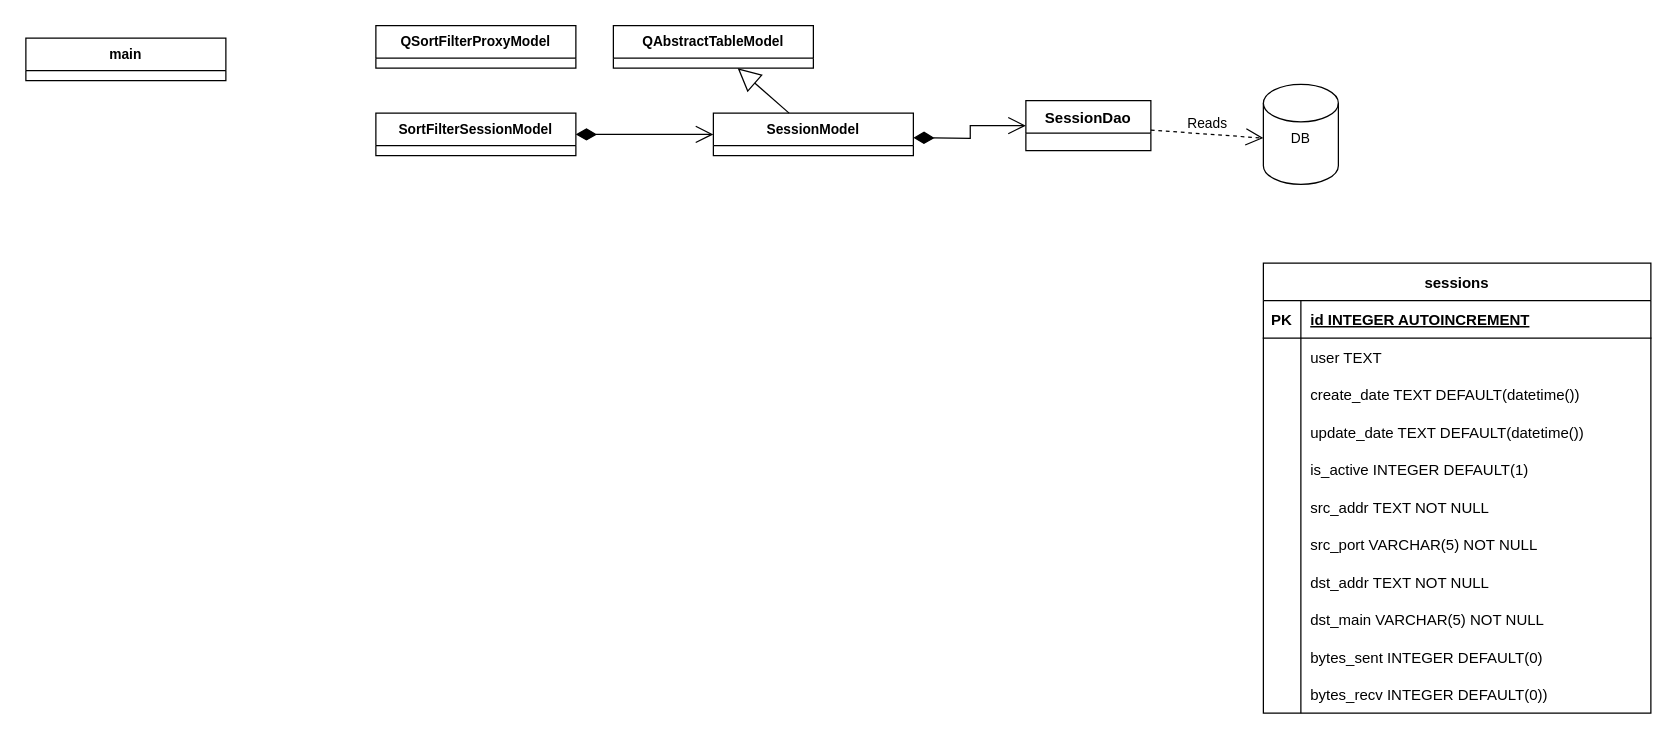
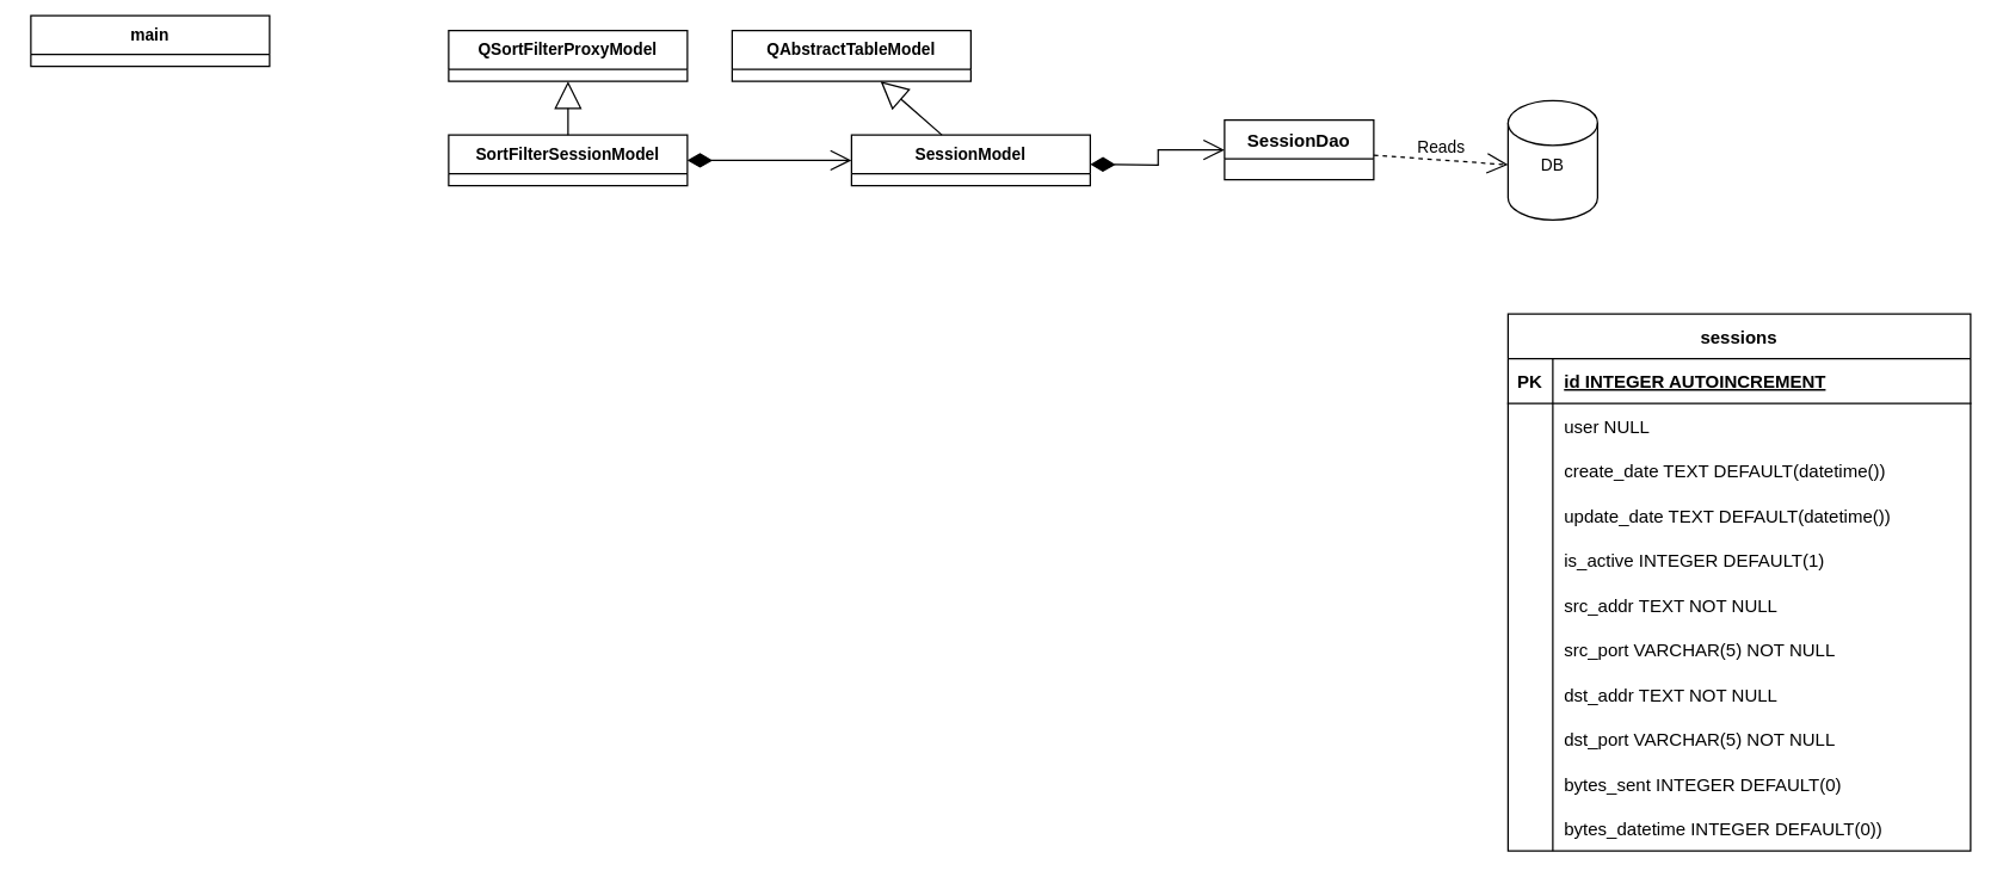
  <mxCell id="0" />
  <mxCell id="1" parent="0" />
  <mxCell id="2" value="sessions" style="shape=table;startSize=30;container=1;collapsible=1;childLayout=tableLayout;fixedRows=1;rowLines=0;fontStyle=1;align=center;resizeLast=1;" parent="1" vertex="1"><mxGeometry x="1010" y="210" width="310" height="360" as="geometry" /></mxCell>
  <mxCell id="3" value="" style="shape=tableRow;horizontal=0;startSize=0;swimlaneHead=0;swimlaneBody=0;fillColor=none;collapsible=0;dropTarget=0;points=[[0,0.5],[1,0.5]];portConstraint=eastwest;top=0;left=0;right=0;bottom=1;" parent="2" vertex="1"><mxGeometry y="30" width="310" height="30" as="geometry" /></mxCell>
  <mxCell id="4" value="PK" style="shape=partialRectangle;connectable=0;fillColor=none;top=0;left=0;bottom=0;right=0;fontStyle=1;overflow=hidden;" parent="3" vertex="1"><mxGeometry width="30" height="30" as="geometry"><mxRectangle width="30" height="30" as="alternateBounds" /></mxGeometry></mxCell>
  <mxCell id="5" value="id INTEGER AUTOINCREMENT" style="shape=partialRectangle;connectable=0;fillColor=none;top=0;left=0;bottom=0;right=0;align=left;spacingLeft=6;fontStyle=5;overflow=hidden;" parent="3" vertex="1"><mxGeometry x="30" width="280" height="30" as="geometry"><mxRectangle width="280" height="30" as="alternateBounds" /></mxGeometry></mxCell>
  <mxCell id="6" value="" style="shape=tableRow;horizontal=0;startSize=0;swimlaneHead=0;swimlaneBody=0;fillColor=none;collapsible=0;dropTarget=0;points=[[0,0.5],[1,0.5]];portConstraint=eastwest;top=0;left=0;right=0;bottom=0;" parent="2" vertex="1"><mxGeometry y="60" width="310" height="30" as="geometry" /></mxCell>
  <mxCell id="7" value="" style="shape=partialRectangle;connectable=0;fillColor=none;top=0;left=0;bottom=0;right=0;editable=1;overflow=hidden;" parent="6" vertex="1"><mxGeometry width="30" height="30" as="geometry"><mxRectangle width="30" height="30" as="alternateBounds" /></mxGeometry></mxCell>
- <mxCell id="8" value="user TEXT" style="shape=partialRectangle;connectable=0;fillColor=none;top=0;left=0;bottom=0;right=0;align=left;spacingLeft=6;overflow=hidden;" parent="6" vertex="1"><mxGeometry x="30" width="280" height="30" as="geometry"><mxRectangle width="280" height="30" as="alternateBounds" /></mxGeometry></mxCell>
+ <mxCell id="8" value="user NULL" style="shape=partialRectangle;connectable=0;fillColor=none;top=0;left=0;bottom=0;right=0;align=left;spacingLeft=6;overflow=hidden;" parent="6" vertex="1"><mxGeometry x="30" width="280" height="30" as="geometry"><mxRectangle width="280" height="30" as="alternateBounds" /></mxGeometry></mxCell>
  <mxCell id="9" value="" style="shape=tableRow;horizontal=0;startSize=0;swimlaneHead=0;swimlaneBody=0;fillColor=none;collapsible=0;dropTarget=0;points=[[0,0.5],[1,0.5]];portConstraint=eastwest;top=0;left=0;right=0;bottom=0;" parent="2" vertex="1"><mxGeometry y="90" width="310" height="30" as="geometry" /></mxCell>
  <mxCell id="10" value="" style="shape=partialRectangle;connectable=0;fillColor=none;top=0;left=0;bottom=0;right=0;editable=1;overflow=hidden;" parent="9" vertex="1"><mxGeometry width="30" height="30" as="geometry"><mxRectangle width="30" height="30" as="alternateBounds" /></mxGeometry></mxCell>
  <mxCell id="11" value="create_date TEXT DEFAULT(datetime())" style="shape=partialRectangle;connectable=0;fillColor=none;top=0;left=0;bottom=0;right=0;align=left;spacingLeft=6;overflow=hidden;" parent="9" vertex="1"><mxGeometry x="30" width="280" height="30" as="geometry"><mxRectangle width="280" height="30" as="alternateBounds" /></mxGeometry></mxCell>
  <mxCell id="12" value="" style="shape=tableRow;horizontal=0;startSize=0;swimlaneHead=0;swimlaneBody=0;fillColor=none;collapsible=0;dropTarget=0;points=[[0,0.5],[1,0.5]];portConstraint=eastwest;top=0;left=0;right=0;bottom=0;" parent="2" vertex="1"><mxGeometry y="120" width="310" height="30" as="geometry" /></mxCell>
  <mxCell id="13" value="" style="shape=partialRectangle;connectable=0;fillColor=none;top=0;left=0;bottom=0;right=0;editable=1;overflow=hidden;" parent="12" vertex="1"><mxGeometry width="30" height="30" as="geometry"><mxRectangle width="30" height="30" as="alternateBounds" /></mxGeometry></mxCell>
  <mxCell id="14" value="update_date TEXT DEFAULT(datetime())" style="shape=partialRectangle;connectable=0;fillColor=none;top=0;left=0;bottom=0;right=0;align=left;spacingLeft=6;overflow=hidden;" parent="12" vertex="1"><mxGeometry x="30" width="280" height="30" as="geometry"><mxRectangle width="280" height="30" as="alternateBounds" /></mxGeometry></mxCell>
  <mxCell id="15" style="shape=tableRow;horizontal=0;startSize=0;swimlaneHead=0;swimlaneBody=0;fillColor=none;collapsible=0;dropTarget=0;points=[[0,0.5],[1,0.5]];portConstraint=eastwest;top=0;left=0;right=0;bottom=0;" parent="2" vertex="1"><mxGeometry y="150" width="310" height="30" as="geometry" /></mxCell>
  <mxCell id="16" style="shape=partialRectangle;connectable=0;fillColor=none;top=0;left=0;bottom=0;right=0;editable=1;overflow=hidden;" parent="15" vertex="1"><mxGeometry width="30" height="30" as="geometry"><mxRectangle width="30" height="30" as="alternateBounds" /></mxGeometry></mxCell>
  <mxCell id="17" value="is_active INTEGER DEFAULT(1)" style="shape=partialRectangle;connectable=0;fillColor=none;top=0;left=0;bottom=0;right=0;align=left;spacingLeft=6;overflow=hidden;" parent="15" vertex="1"><mxGeometry x="30" width="280" height="30" as="geometry"><mxRectangle width="280" height="30" as="alternateBounds" /></mxGeometry></mxCell>
  <mxCell id="18" style="shape=tableRow;horizontal=0;startSize=0;swimlaneHead=0;swimlaneBody=0;fillColor=none;collapsible=0;dropTarget=0;points=[[0,0.5],[1,0.5]];portConstraint=eastwest;top=0;left=0;right=0;bottom=0;" parent="2" vertex="1"><mxGeometry y="180" width="310" height="30" as="geometry" /></mxCell>
  <mxCell id="19" style="shape=partialRectangle;connectable=0;fillColor=none;top=0;left=0;bottom=0;right=0;editable=1;overflow=hidden;" parent="18" vertex="1"><mxGeometry width="30" height="30" as="geometry"><mxRectangle width="30" height="30" as="alternateBounds" /></mxGeometry></mxCell>
  <mxCell id="20" value="src_addr TEXT NOT NULL" style="shape=partialRectangle;connectable=0;fillColor=none;top=0;left=0;bottom=0;right=0;align=left;spacingLeft=6;overflow=hidden;" parent="18" vertex="1"><mxGeometry x="30" width="280" height="30" as="geometry"><mxRectangle width="280" height="30" as="alternateBounds" /></mxGeometry></mxCell>
  <mxCell id="21" style="shape=tableRow;horizontal=0;startSize=0;swimlaneHead=0;swimlaneBody=0;fillColor=none;collapsible=0;dropTarget=0;points=[[0,0.5],[1,0.5]];portConstraint=eastwest;top=0;left=0;right=0;bottom=0;" parent="2" vertex="1"><mxGeometry y="210" width="310" height="30" as="geometry" /></mxCell>
  <mxCell id="22" style="shape=partialRectangle;connectable=0;fillColor=none;top=0;left=0;bottom=0;right=0;editable=1;overflow=hidden;" parent="21" vertex="1"><mxGeometry width="30" height="30" as="geometry"><mxRectangle width="30" height="30" as="alternateBounds" /></mxGeometry></mxCell>
  <mxCell id="23" value="src_port VARCHAR(5) NOT NULL" style="shape=partialRectangle;connectable=0;fillColor=none;top=0;left=0;bottom=0;right=0;align=left;spacingLeft=6;overflow=hidden;" parent="21" vertex="1"><mxGeometry x="30" width="280" height="30" as="geometry"><mxRectangle width="280" height="30" as="alternateBounds" /></mxGeometry></mxCell>
  <mxCell id="24" style="shape=tableRow;horizontal=0;startSize=0;swimlaneHead=0;swimlaneBody=0;fillColor=none;collapsible=0;dropTarget=0;points=[[0,0.5],[1,0.5]];portConstraint=eastwest;top=0;left=0;right=0;bottom=0;" parent="2" vertex="1"><mxGeometry y="240" width="310" height="30" as="geometry" /></mxCell>
  <mxCell id="25" style="shape=partialRectangle;connectable=0;fillColor=none;top=0;left=0;bottom=0;right=0;editable=1;overflow=hidden;" parent="24" vertex="1"><mxGeometry width="30" height="30" as="geometry"><mxRectangle width="30" height="30" as="alternateBounds" /></mxGeometry></mxCell>
  <mxCell id="26" value="dst_addr TEXT NOT NULL" style="shape=partialRectangle;connectable=0;fillColor=none;top=0;left=0;bottom=0;right=0;align=left;spacingLeft=6;overflow=hidden;" parent="24" vertex="1"><mxGeometry x="30" width="280" height="30" as="geometry"><mxRectangle width="280" height="30" as="alternateBounds" /></mxGeometry></mxCell>
  <mxCell id="27" style="shape=tableRow;horizontal=0;startSize=0;swimlaneHead=0;swimlaneBody=0;fillColor=none;collapsible=0;dropTarget=0;points=[[0,0.5],[1,0.5]];portConstraint=eastwest;top=0;left=0;right=0;bottom=0;" parent="2" vertex="1"><mxGeometry y="270" width="310" height="30" as="geometry" /></mxCell>
  <mxCell id="28" style="shape=partialRectangle;connectable=0;fillColor=none;top=0;left=0;bottom=0;right=0;editable=1;overflow=hidden;" parent="27" vertex="1"><mxGeometry width="30" height="30" as="geometry"><mxRectangle width="30" height="30" as="alternateBounds" /></mxGeometry></mxCell>
- <mxCell id="29" value="dst_main VARCHAR(5) NOT NULL" style="shape=partialRectangle;connectable=0;fillColor=none;top=0;left=0;bottom=0;right=0;align=left;spacingLeft=6;overflow=hidden;" parent="27" vertex="1"><mxGeometry x="30" width="280" height="30" as="geometry"><mxRectangle width="280" height="30" as="alternateBounds" /></mxGeometry></mxCell>
+ <mxCell id="29" value="dst_port VARCHAR(5) NOT NULL" style="shape=partialRectangle;connectable=0;fillColor=none;top=0;left=0;bottom=0;right=0;align=left;spacingLeft=6;overflow=hidden;" parent="27" vertex="1"><mxGeometry x="30" width="280" height="30" as="geometry"><mxRectangle width="280" height="30" as="alternateBounds" /></mxGeometry></mxCell>
  <mxCell id="30" style="shape=tableRow;horizontal=0;startSize=0;swimlaneHead=0;swimlaneBody=0;fillColor=none;collapsible=0;dropTarget=0;points=[[0,0.5],[1,0.5]];portConstraint=eastwest;top=0;left=0;right=0;bottom=0;" parent="2" vertex="1"><mxGeometry y="300" width="310" height="30" as="geometry" /></mxCell>
  <mxCell id="31" style="shape=partialRectangle;connectable=0;fillColor=none;top=0;left=0;bottom=0;right=0;editable=1;overflow=hidden;" parent="30" vertex="1"><mxGeometry width="30" height="30" as="geometry"><mxRectangle width="30" height="30" as="alternateBounds" /></mxGeometry></mxCell>
  <mxCell id="32" value="bytes_sent INTEGER DEFAULT(0)" style="shape=partialRectangle;connectable=0;fillColor=none;top=0;left=0;bottom=0;right=0;align=left;spacingLeft=6;overflow=hidden;" parent="30" vertex="1"><mxGeometry x="30" width="280" height="30" as="geometry"><mxRectangle width="280" height="30" as="alternateBounds" /></mxGeometry></mxCell>
  <mxCell id="33" style="shape=tableRow;horizontal=0;startSize=0;swimlaneHead=0;swimlaneBody=0;fillColor=none;collapsible=0;dropTarget=0;points=[[0,0.5],[1,0.5]];portConstraint=eastwest;top=0;left=0;right=0;bottom=0;" parent="2" vertex="1"><mxGeometry y="330" width="310" height="30" as="geometry" /></mxCell>
  <mxCell id="34" style="shape=partialRectangle;connectable=0;fillColor=none;top=0;left=0;bottom=0;right=0;editable=1;overflow=hidden;" parent="33" vertex="1"><mxGeometry width="30" height="30" as="geometry"><mxRectangle width="30" height="30" as="alternateBounds" /></mxGeometry></mxCell>
- <mxCell id="35" value="bytes_recv INTEGER DEFAULT(0))" style="shape=partialRectangle;connectable=0;fillColor=none;top=0;left=0;bottom=0;right=0;align=left;spacingLeft=6;overflow=hidden;" parent="33" vertex="1"><mxGeometry x="30" width="280" height="30" as="geometry"><mxRectangle width="280" height="30" as="alternateBounds" /></mxGeometry></mxCell>
+ <mxCell id="35" value="bytes_datetime INTEGER DEFAULT(0))" style="shape=partialRectangle;connectable=0;fillColor=none;top=0;left=0;bottom=0;right=0;align=left;spacingLeft=6;overflow=hidden;" parent="33" vertex="1"><mxGeometry x="30" width="280" height="30" as="geometry"><mxRectangle width="280" height="30" as="alternateBounds" /></mxGeometry></mxCell>
  <mxCell id="36" value="SessionDao" style="swimlane;fontStyle=1;align=center;verticalAlign=top;childLayout=stackLayout;horizontal=1;startSize=26;horizontalStack=0;resizeParent=1;resizeParentMax=0;resizeLast=0;collapsible=1;marginBottom=0;" parent="1" vertex="1"><mxGeometry x="820" y="80" width="100" height="40" as="geometry" /></mxCell>
  <mxCell id="37" value="Reads" style="endArrow=open;endSize=12;dashed=1;html=1;rounded=0;labelPosition=center;verticalLabelPosition=top;align=center;verticalAlign=bottom;fontSize=11;" parent="1" source="36" edge="1"><mxGeometry width="160" relative="1" as="geometry"><mxPoint x="930" y="109.66" as="sourcePoint" /><mxPoint x="1010" y="110" as="targetPoint" /></mxGeometry></mxCell>
  <mxCell id="38" value="SessionModel" style="swimlane;fontStyle=1;align=center;verticalAlign=top;childLayout=stackLayout;horizontal=1;startSize=26;horizontalStack=0;resizeParent=1;resizeParentMax=0;resizeLast=0;collapsible=1;marginBottom=0;fontSize=11;" parent="1" vertex="1"><mxGeometry x="570" y="90" width="160" height="34" as="geometry"><mxRectangle x="90" y="410" width="110" height="30" as="alternateBounds" /></mxGeometry></mxCell>
  <mxCell id="39" value="" style="shape=cylinder3;whiteSpace=wrap;html=1;boundedLbl=1;backgroundOutline=1;size=15;fontSize=11;" parent="1" vertex="1"><mxGeometry x="1010" y="67" width="60" height="80" as="geometry" /></mxCell>
  <mxCell id="40" value="DB" style="text;html=1;strokeColor=none;fillColor=none;align=center;verticalAlign=middle;whiteSpace=wrap;rounded=0;fontSize=11;" parent="1" vertex="1"><mxGeometry x="1010" y="95" width="60" height="30" as="geometry" /></mxCell>
  <mxCell id="41" value="" style="endArrow=open;html=1;endSize=12;startArrow=diamondThin;startSize=14;startFill=1;edgeStyle=orthogonalEdgeStyle;align=left;verticalAlign=bottom;rounded=0;fontSize=11;" parent="1" target="36" edge="1"><mxGeometry x="0.602" relative="1" as="geometry"><mxPoint x="730" y="109.7" as="sourcePoint" /><mxPoint x="890" y="109.7" as="targetPoint" /><mxPoint as="offset" /></mxGeometry></mxCell>
  <mxCell id="42" value="" style="endArrow=block;endSize=16;endFill=0;html=1;rounded=0;fontSize=11;" parent="1" source="38" target="43" edge="1"><mxGeometry x="0.125" y="-4" width="160" relative="1" as="geometry"><mxPoint x="600" y="66.39" as="sourcePoint" /><mxPoint x="650" y="50" as="targetPoint" /><mxPoint as="offset" /></mxGeometry></mxCell>
  <mxCell id="43" value="QAbstractTableModel" style="swimlane;fontStyle=1;align=center;verticalAlign=top;childLayout=stackLayout;horizontal=1;startSize=26;horizontalStack=0;resizeParent=1;resizeParentMax=0;resizeLast=0;collapsible=1;marginBottom=0;fontSize=11;" parent="1" vertex="1"><mxGeometry x="490" y="20" width="160" height="34" as="geometry"><mxRectangle x="90" y="340" width="150" height="30" as="alternateBounds" /></mxGeometry></mxCell>
  <mxCell id="44" value="SortFilterSessionModel" style="swimlane;fontStyle=1;align=center;verticalAlign=top;childLayout=stackLayout;horizontal=1;startSize=26;horizontalStack=0;resizeParent=1;resizeParentMax=0;resizeLast=0;collapsible=1;marginBottom=0;fontSize=11;" vertex="1" parent="1"><mxGeometry x="300" y="90" width="160" height="34" as="geometry" /></mxCell>
  <mxCell id="45" value="QSortFilterProxyModel" style="swimlane;fontStyle=1;align=center;verticalAlign=top;childLayout=stackLayout;horizontal=1;startSize=26;horizontalStack=0;resizeParent=1;resizeParentMax=0;resizeLast=0;collapsible=1;marginBottom=0;fontSize=11;" vertex="1" parent="1"><mxGeometry x="300" y="20" width="160" height="34" as="geometry"><mxRectangle x="90" y="340" width="150" height="30" as="alternateBounds" /></mxGeometry></mxCell>
+ <mxCell id="46" value="" style="endArrow=block;endSize=16;endFill=0;html=1;rounded=0;fontSize=11;exitX=0.5;exitY=0;exitDx=0;exitDy=0;" edge="1" parent="1" source="44" target="45"><mxGeometry x="0.125" y="-4" width="160" relative="1" as="geometry"><mxPoint x="379.57" y="80" as="sourcePoint" /><mxPoint x="379.57" y="44" as="targetPoint" /><mxPoint as="offset" /></mxGeometry></mxCell>
  <mxCell id="47" value="" style="endArrow=open;html=1;endSize=12;startArrow=diamondThin;startSize=14;startFill=1;edgeStyle=orthogonalEdgeStyle;align=left;verticalAlign=bottom;rounded=0;fontSize=11;" edge="1" parent="1" source="44" target="38"><mxGeometry x="0.602" relative="1" as="geometry"><mxPoint x="740" y="119.7" as="sourcePoint" /><mxPoint x="840" y="120" as="targetPoint" /><mxPoint as="offset" /></mxGeometry></mxCell>
- <mxCell id="48" value="main" style="swimlane;fontStyle=1;align=center;verticalAlign=top;childLayout=stackLayout;horizontal=1;startSize=26;horizontalStack=0;resizeParent=1;resizeParentMax=0;resizeLast=0;collapsible=1;marginBottom=0;fontSize=11;" vertex="1" parent="1"><mxGeometry x="20" y="30" width="160" height="34" as="geometry" /></mxCell>
+ <mxCell id="48" value="main" style="swimlane;fontStyle=1;align=center;verticalAlign=top;childLayout=stackLayout;horizontal=1;startSize=26;horizontalStack=0;resizeParent=1;resizeParentMax=0;resizeLast=0;collapsible=1;marginBottom=0;fontSize=11;" vertex="1" parent="1"><mxGeometry x="20" y="10" width="160" height="34" as="geometry" /></mxCell>
